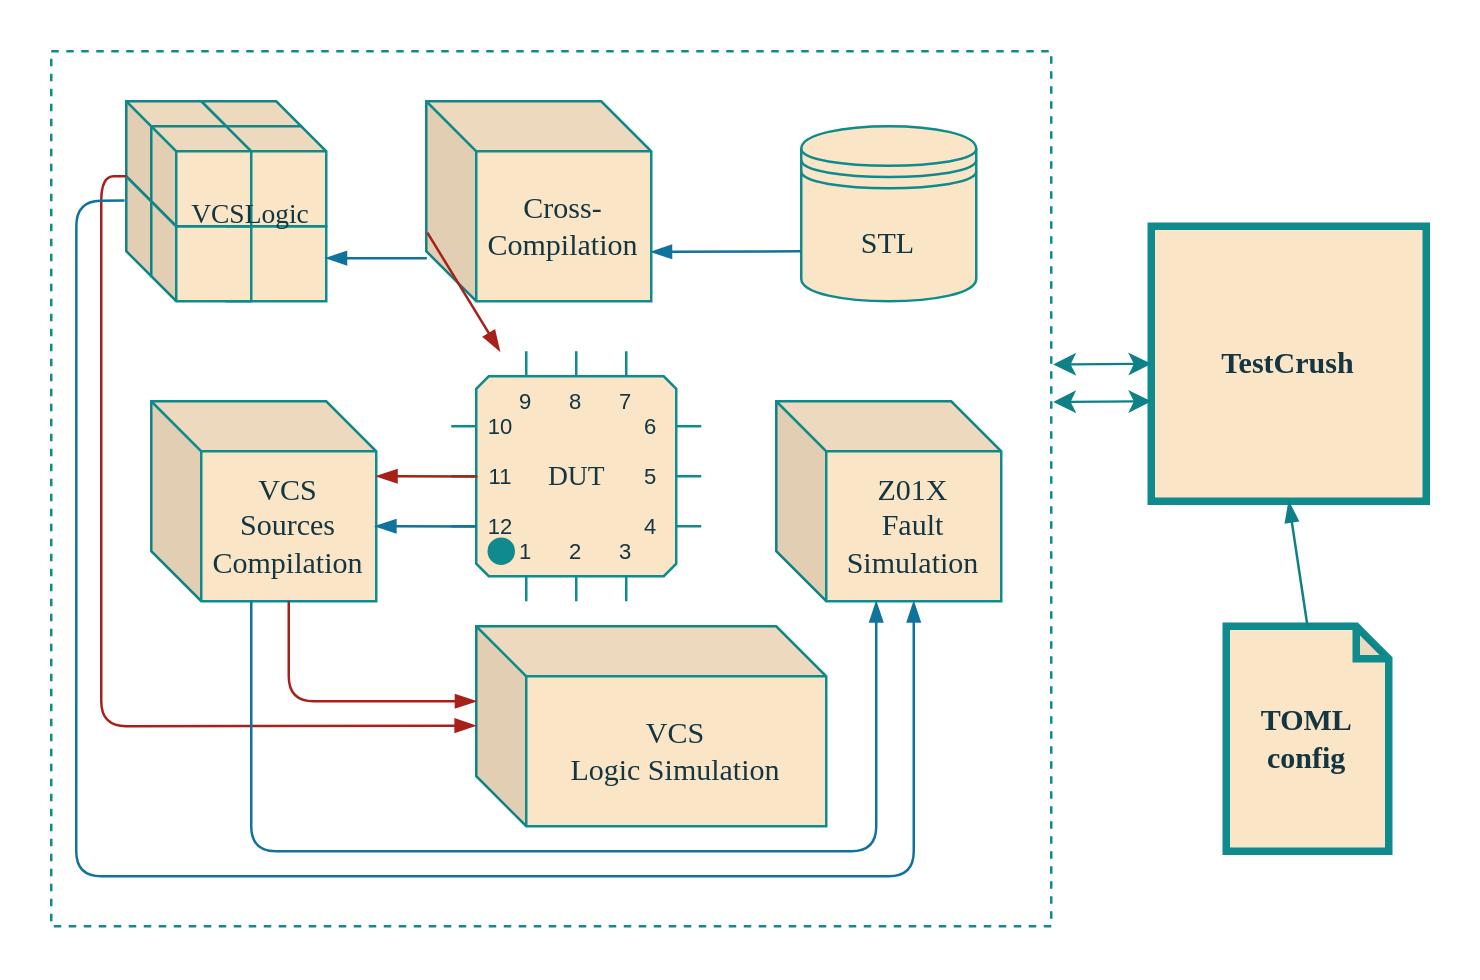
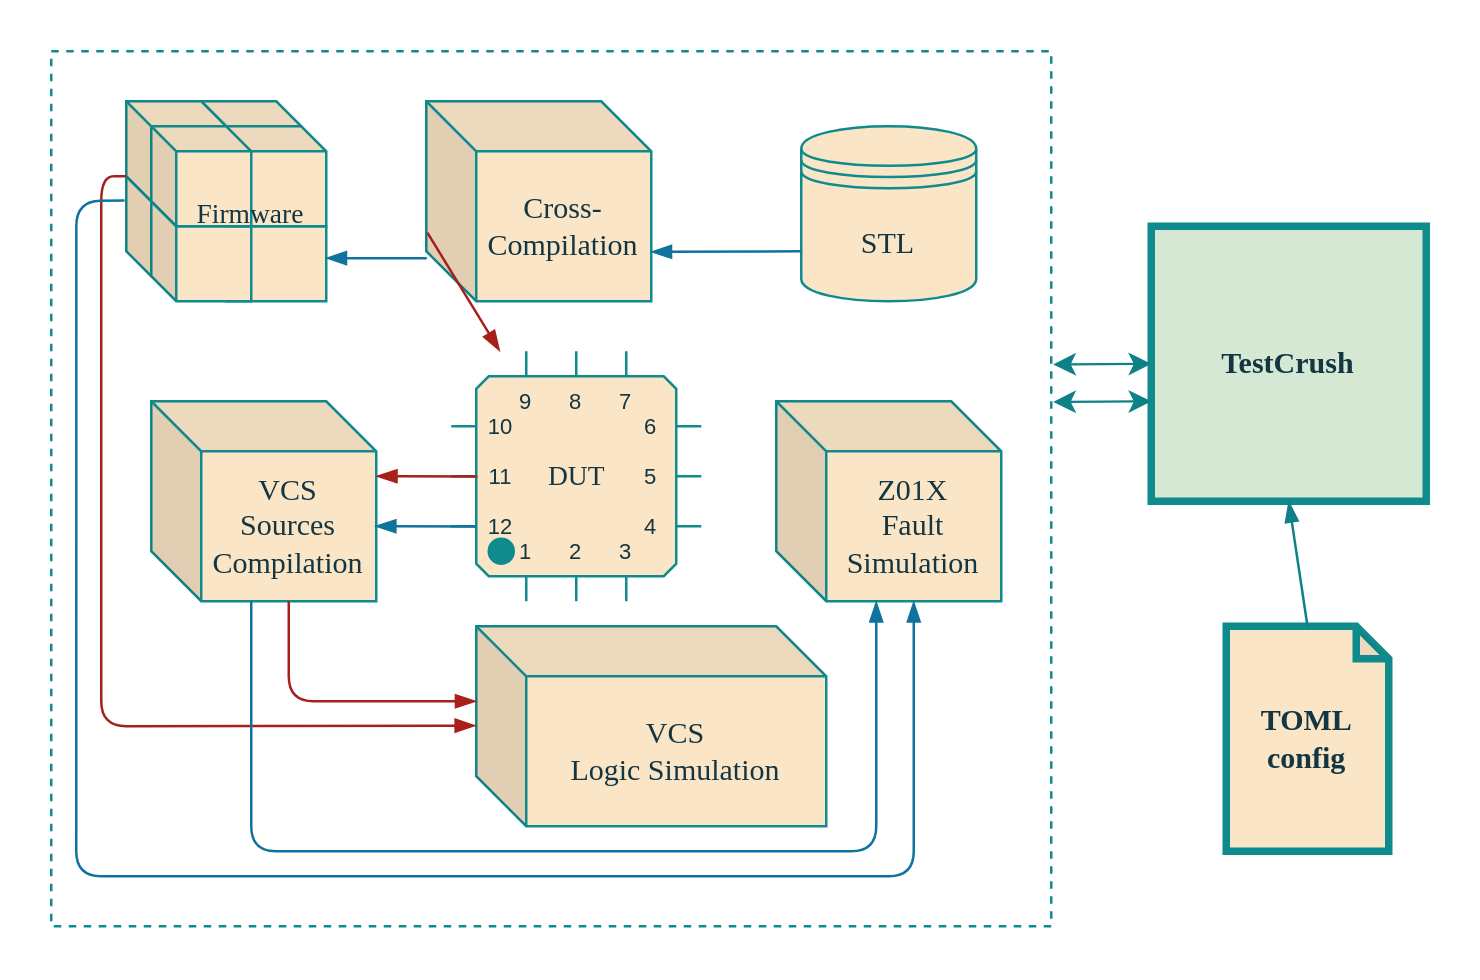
  <mxCell id="0" />
  <mxCell id="1" parent="0" />
  <mxCell id="2" value="" style="shape=cube;whiteSpace=wrap;html=1;boundedLbl=1;backgroundOutline=1;darkOpacity=0.05;darkOpacity2=0.1;fontFamily=Garamond;fillColor=#FAE5C7;strokeColor=#0F8B8D;labelBackgroundColor=none;fontColor=#143642;size=10;" vertex="1" parent="1"><mxGeometry x="80" y="70" width="40" height="40" as="geometry" /></mxCell>
  <mxCell id="3" value="" style="shape=cube;whiteSpace=wrap;html=1;boundedLbl=1;backgroundOutline=1;darkOpacity=0.05;darkOpacity2=0.1;fontFamily=Garamond;fillColor=#FAE5C7;strokeColor=#0F8B8D;labelBackgroundColor=none;fontColor=#143642;size=10;" vertex="1" parent="1"><mxGeometry x="80" y="80" width="50" height="40" as="geometry" /></mxCell>
- <mxCell id="4" value="&lt;b&gt;&lt;font face=&quot;Garamond&quot;&gt;TestCrush&lt;/font&gt;&lt;/b&gt;" style="whiteSpace=wrap;html=1;aspect=fixed;strokeWidth=3;fillColor=#FAE5C7;strokeColor=#0F8B8D;labelBackgroundColor=none;fontColor=#143642;" vertex="1" parent="1"><mxGeometry x="460" y="90" width="110" height="110" as="geometry" /></mxCell>
+ <mxCell id="4" value="&lt;b&gt;&lt;font face=&quot;Garamond&quot;&gt;TestCrush&lt;/font&gt;&lt;/b&gt;" style="whiteSpace=wrap;html=1;aspect=fixed;strokeWidth=3;fillColor=#d5e8d4;strokeColor=#0F8B8D;labelBackgroundColor=none;fontColor=#143642;" vertex="1" parent="1"><mxGeometry x="460" y="90" width="110" height="110" as="geometry" /></mxCell>
  <mxCell id="5" value="&lt;font face=&quot;Garamond&quot;&gt;&lt;b&gt;TOML&lt;br&gt;config&lt;/b&gt;&lt;/font&gt;" style="shape=note;whiteSpace=wrap;html=1;backgroundOutline=1;darkOpacity=0.05;fontFamily=Lucida Console;size=13;strokeWidth=3;fillColor=#FAE5C7;strokeColor=#0F8B8D;labelBackgroundColor=none;fontColor=#143642;" vertex="1" parent="1"><mxGeometry x="490" y="250" width="65" height="90" as="geometry" /></mxCell>
  <mxCell id="6" value="STL" style="shape=datastore;whiteSpace=wrap;html=1;fontFamily=Garamond;strokeWidth=1;fillColor=#FAE5C7;strokeColor=#0F8B8D;labelBackgroundColor=none;fontColor=#143642;" vertex="1" parent="1"><mxGeometry x="320" y="50" width="70" height="70" as="geometry" /></mxCell>
  <mxCell id="7" value="Cross-Compilation" style="shape=cube;whiteSpace=wrap;html=1;boundedLbl=1;backgroundOutline=1;darkOpacity=0.05;darkOpacity2=0.1;fontFamily=Garamond;fillColor=#FAE5C7;strokeColor=#0F8B8D;labelBackgroundColor=none;fontColor=#143642;" vertex="1" parent="1"><mxGeometry x="170" y="40" width="90" height="80" as="geometry" /></mxCell>
  <mxCell id="8" value="VCS&lt;br style=&quot;border-color: var(--border-color);&quot;&gt;Sources&lt;br style=&quot;border-color: var(--border-color);&quot;&gt;Compilation" style="shape=cube;whiteSpace=wrap;html=1;boundedLbl=1;backgroundOutline=1;darkOpacity=0.05;darkOpacity2=0.1;fontFamily=Garamond;fillColor=#FAE5C7;strokeColor=#0F8B8D;labelBackgroundColor=none;fontColor=#143642;" vertex="1" parent="1"><mxGeometry x="60" y="160" width="90" height="80" as="geometry" /></mxCell>
  <mxCell id="9" value="VCS&lt;br style=&quot;border-color: var(--border-color);&quot;&gt;Logic Simulation" style="shape=cube;whiteSpace=wrap;html=1;boundedLbl=1;backgroundOutline=1;darkOpacity=0.05;darkOpacity2=0.1;fontFamily=Garamond;fillColor=#FAE5C7;strokeColor=#0F8B8D;labelBackgroundColor=none;fontColor=#143642;" vertex="1" parent="1"><mxGeometry x="190" y="250" width="140" height="80" as="geometry" /></mxCell>
  <mxCell id="10" value="Z01X&lt;br&gt;Fault&lt;br&gt;Simulation" style="shape=cube;whiteSpace=wrap;html=1;boundedLbl=1;backgroundOutline=1;darkOpacity=0.05;darkOpacity2=0.1;fontFamily=Garamond;fillColor=#FAE5C7;strokeColor=#0F8B8D;labelBackgroundColor=none;fontColor=#143642;" vertex="1" parent="1"><mxGeometry x="310" y="160" width="90" height="80" as="geometry" /></mxCell>
  <mxCell id="11" value="&lt;font face=&quot;Garamond&quot;&gt;DUT&lt;/font&gt;" style="shadow=0;dashed=0;align=center;html=1;strokeWidth=1;shape=mxgraph.electrical.logic_gates.qfp_ic;labelNames=a,b,c,d,e,f,g,h,i,j,k,l,m,n,o,p,q,r,s,t,u,v,w,x,y,z,a1,b1,c1,d1,e1,f1,g1,h1,i1,j1,k1,l1,m1,n1;hachureGap=4;strokeColor=#0F8B8D;fontFamily=Architects Daughter;fontSource=https%3A%2F%2Ffonts.googleapis.com%2Fcss%3Ffamily%3DArchitects%2BDaughter;fontSize=11;fontColor=#143642;fillColor=#FAE5C7;" vertex="1" parent="1"><mxGeometry x="180" y="140" width="100" height="100" as="geometry" /></mxCell>
  <mxCell id="12" value="" style="shape=cube;whiteSpace=wrap;html=1;boundedLbl=1;backgroundOutline=1;darkOpacity=0.05;darkOpacity2=0.1;fontFamily=Garamond;fillColor=#FAE5C7;strokeColor=#0F8B8D;labelBackgroundColor=none;fontColor=#143642;size=10;" vertex="1" parent="1"><mxGeometry x="50" y="70" width="40" height="40" as="geometry" /></mxCell>
  <mxCell id="13" value="" style="shape=cube;whiteSpace=wrap;html=1;boundedLbl=1;backgroundOutline=1;darkOpacity=0.05;darkOpacity2=0.1;fontFamily=Garamond;fillColor=#FAE5C7;strokeColor=#0F8B8D;labelBackgroundColor=none;fontColor=#143642;size=10;" vertex="1" parent="1"><mxGeometry x="60" y="80" width="40" height="40" as="geometry" /></mxCell>
  <mxCell id="14" value="" style="shape=cube;whiteSpace=wrap;html=1;boundedLbl=1;backgroundOutline=1;darkOpacity=0.05;darkOpacity2=0.1;fontFamily=Garamond;fillColor=#FAE5C7;strokeColor=#0F8B8D;labelBackgroundColor=none;fontColor=#143642;size=10;" vertex="1" parent="1"><mxGeometry x="80" y="40" width="40" height="40" as="geometry" /></mxCell>
  <mxCell id="15" value="" style="shape=cube;whiteSpace=wrap;html=1;boundedLbl=1;backgroundOutline=1;darkOpacity=0.05;darkOpacity2=0.1;fontFamily=Garamond;fillColor=#FAE5C7;strokeColor=#0F8B8D;labelBackgroundColor=none;fontColor=#143642;size=10;" vertex="1" parent="1"><mxGeometry x="80" y="50" width="50" height="40" as="geometry" /></mxCell>
  <mxCell id="16" value="" style="shape=cube;whiteSpace=wrap;html=1;boundedLbl=1;backgroundOutline=1;darkOpacity=0.05;darkOpacity2=0.1;fontFamily=Garamond;fillColor=#FAE5C7;strokeColor=#0F8B8D;labelBackgroundColor=none;fontColor=#143642;size=10;" vertex="1" parent="1"><mxGeometry x="50" y="40" width="40" height="40" as="geometry" /></mxCell>
  <mxCell id="17" value="" style="shape=cube;whiteSpace=wrap;html=1;boundedLbl=1;backgroundOutline=1;darkOpacity=0.05;darkOpacity2=0.1;fontFamily=Garamond;fillColor=#FAE5C7;strokeColor=#0F8B8D;labelBackgroundColor=none;fontColor=#143642;size=10;" vertex="1" parent="1"><mxGeometry x="60" y="50" width="40" height="40" as="geometry" /></mxCell>
- <mxCell id="18" value="VCSLogic" style="text;html=1;strokeColor=none;fillColor=none;align=center;verticalAlign=middle;whiteSpace=wrap;rounded=0;fontSize=11;fontFamily=Garamond;fontColor=#143642;" vertex="1" parent="1"><mxGeometry x="70" y="70" width="60" height="30" as="geometry" /></mxCell>
+ <mxCell id="18" value="Firmware" style="text;html=1;strokeColor=none;fillColor=none;align=center;verticalAlign=middle;whiteSpace=wrap;rounded=0;fontSize=11;fontFamily=Garamond;fontColor=#143642;" vertex="1" parent="1"><mxGeometry x="70" y="70" width="60" height="30" as="geometry" /></mxCell>
  <mxCell id="19" value="" style="endArrow=blockThin;html=1;rounded=1;sketch=0;hachureGap=4;jiggle=2;curveFitting=1;strokeColor=#A8201A;strokeWidth=1;fontFamily=Garamond;fontSize=11;fontColor=#143642;fillColor=#FAE5C7;exitX=0.005;exitY=0.657;exitDx=0;exitDy=0;endFill=1;exitPerimeter=0;" edge="1" parent="1" source="7" target="11"><mxGeometry width="50" height="50" relative="1" as="geometry"><mxPoint x="180.63" y="84.7" as="sourcePoint" /><mxPoint x="120" y="85.3" as="targetPoint" /></mxGeometry></mxCell>
  <mxCell id="20" value="" style="endArrow=blockThin;html=1;rounded=1;sketch=0;hachureGap=4;jiggle=2;curveFitting=1;strokeColor=#A8201A;strokeWidth=1;fontFamily=Garamond;fontSize=11;fontColor=#143642;fillColor=#FAE5C7;entryX=-0.001;entryY=0.497;entryDx=0;entryDy=0;exitX=0;exitY=0;exitDx=0;exitDy=30;endFill=1;exitPerimeter=0;entryPerimeter=0;" edge="1" parent="1" source="16" target="9"><mxGeometry width="50" height="50" relative="1" as="geometry"><mxPoint x="180.45" y="102.56" as="sourcePoint" /><mxPoint x="140" y="102.5" as="targetPoint" /><Array as="points"><mxPoint x="40" y="70" /><mxPoint x="40" y="290" /></Array></mxGeometry></mxCell>
  <mxCell id="21" value="" style="endArrow=blockThin;html=1;rounded=1;sketch=0;hachureGap=4;jiggle=2;curveFitting=1;strokeColor=#A8201A;strokeWidth=1;fontFamily=Garamond;fontSize=11;fontColor=#143642;fillColor=#FAE5C7;entryX=1;entryY=0.75;entryDx=0;entryDy=0;exitX=0.005;exitY=0.657;exitDx=0;exitDy=0;endFill=1;exitPerimeter=0;" edge="1" parent="1"><mxGeometry width="50" height="50" relative="1" as="geometry"><mxPoint x="190.45" y="190.06" as="sourcePoint" /><mxPoint x="150" y="190" as="targetPoint" /></mxGeometry></mxCell>
  <mxCell id="22" value="" style="endArrow=blockThin;html=1;rounded=1;sketch=0;hachureGap=4;jiggle=2;curveFitting=1;strokeColor=#A8201A;strokeWidth=1;fontFamily=Garamond;fontSize=11;fontColor=#143642;fillColor=#FAE5C7;entryX=0;entryY=0;entryDx=0;entryDy=30;exitX=0;exitY=0;exitDx=55;exitDy=80;endFill=1;exitPerimeter=0;entryPerimeter=0;" edge="1" parent="1" source="8" target="9"><mxGeometry width="50" height="50" relative="1" as="geometry"><mxPoint x="200.45" y="200.06" as="sourcePoint" /><mxPoint x="160" y="200" as="targetPoint" /><Array as="points"><mxPoint x="115" y="280" /></Array></mxGeometry></mxCell>
  <mxCell id="23" value="" style="endArrow=blockThin;html=1;rounded=1;sketch=0;hachureGap=4;jiggle=2;curveFitting=1;strokeColor=#10739e;strokeWidth=1;fontFamily=Garamond;fontSize=11;fontColor=#143642;fillColor=#b1ddf0;entryX=0;entryY=0;entryDx=90;entryDy=50;entryPerimeter=0;exitX=0.003;exitY=0.568;exitDx=0;exitDy=0;endFill=1;exitPerimeter=0;" edge="1" parent="1"><mxGeometry width="50" height="50" relative="1" as="geometry"><mxPoint x="320" y="100" as="sourcePoint" /><mxPoint x="259.79" y="100.24" as="targetPoint" /></mxGeometry></mxCell>
  <mxCell id="24" value="" style="endArrow=blockThin;html=1;rounded=1;sketch=0;hachureGap=4;jiggle=2;curveFitting=1;strokeColor=#10739e;strokeWidth=1;fontFamily=Garamond;fontSize=11;fontColor=#143642;fillColor=#b1ddf0;entryX=1;entryY=0.75;entryDx=0;entryDy=0;exitX=0.005;exitY=0.657;exitDx=0;exitDy=0;endFill=1;exitPerimeter=0;" edge="1" parent="1"><mxGeometry width="50" height="50" relative="1" as="geometry"><mxPoint x="170.24" y="102.8" as="sourcePoint" /><mxPoint x="129.79" y="102.74" as="targetPoint" /></mxGeometry></mxCell>
  <mxCell id="25" value="" style="endArrow=blockThin;html=1;rounded=1;sketch=0;hachureGap=4;jiggle=2;curveFitting=1;strokeColor=#10739e;strokeWidth=1;fontFamily=Garamond;fontSize=11;fontColor=#143642;fillColor=#b1ddf0;entryX=1;entryY=0.75;entryDx=0;entryDy=0;exitX=0.005;exitY=0.657;exitDx=0;exitDy=0;endFill=1;exitPerimeter=0;" edge="1" parent="1"><mxGeometry width="50" height="50" relative="1" as="geometry"><mxPoint x="190" y="210.06" as="sourcePoint" /><mxPoint x="149.55" y="210" as="targetPoint" /></mxGeometry></mxCell>
  <mxCell id="26" value="" style="endArrow=blockThin;html=1;rounded=1;sketch=0;hachureGap=4;jiggle=2;curveFitting=1;strokeColor=#10739e;strokeWidth=1;fontFamily=Garamond;fontSize=11;fontColor=#143642;fillColor=#b1ddf0;entryX=0;entryY=0;entryDx=55;entryDy=80;exitX=-0.017;exitY=0.242;exitDx=0;exitDy=0;endFill=1;exitPerimeter=0;entryPerimeter=0;" edge="1" parent="1" source="12" target="10"><mxGeometry width="50" height="50" relative="1" as="geometry"><mxPoint x="40.04" y="80" as="sourcePoint" /><mxPoint x="179.95" y="299.76" as="targetPoint" /><Array as="points"><mxPoint x="30.04" y="80" /><mxPoint x="30" y="350" /><mxPoint x="365" y="350" /></Array></mxGeometry></mxCell>
  <mxCell id="27" value="" style="endArrow=blockThin;html=1;rounded=1;sketch=0;hachureGap=4;jiggle=2;curveFitting=1;strokeColor=#10739e;strokeWidth=1;fontFamily=Garamond;fontSize=11;fontColor=#143642;fillColor=#b1ddf0;exitX=0;exitY=0;exitDx=55;exitDy=80;endFill=1;exitPerimeter=0;" edge="1" parent="1"><mxGeometry width="50" height="50" relative="1" as="geometry"><mxPoint x="100" y="240" as="sourcePoint" /><mxPoint x="350" y="240" as="targetPoint" /><Array as="points"><mxPoint x="100" y="340" /><mxPoint x="350" y="340" /></Array></mxGeometry></mxCell>
  <mxCell id="28" value="" style="rounded=0;whiteSpace=wrap;html=1;sketch=0;hachureGap=4;jiggle=2;curveFitting=1;strokeColor=#0F8B8D;strokeWidth=1;fontFamily=Garamond;fontSize=11;fontColor=#143642;fillColor=none;dashed=1;" vertex="1" parent="1"><mxGeometry x="20" y="20" width="400" height="350" as="geometry" /></mxCell>
  <mxCell id="29" value="" style="endArrow=blockThin;html=1;rounded=1;sketch=0;hachureGap=4;jiggle=2;curveFitting=1;strokeColor=#0e8088;strokeWidth=1;fontFamily=Garamond;fontSize=11;fontColor=#143642;fillColor=#b0e3e6;exitX=0.5;exitY=0;exitDx=0;exitDy=0;exitPerimeter=0;entryX=0.5;entryY=1;entryDx=0;entryDy=0;endFill=1;" edge="1" parent="1" source="5" target="4"><mxGeometry width="50" height="50" relative="1" as="geometry"><mxPoint x="320" y="300" as="sourcePoint" /><mxPoint x="370" y="250" as="targetPoint" /></mxGeometry></mxCell>
  <mxCell id="30" value="" style="endArrow=classic;startArrow=classic;html=1;rounded=1;sketch=0;hachureGap=4;jiggle=2;curveFitting=1;strokeColor=#0e8088;strokeWidth=1;fontFamily=Garamond;fontSize=11;fontColor=#143642;fillColor=#b0e3e6;entryX=0;entryY=0.5;entryDx=0;entryDy=0;exitX=1.002;exitY=0.358;exitDx=0;exitDy=0;exitPerimeter=0;" edge="1" parent="1" source="28" target="4"><mxGeometry width="50" height="50" relative="1" as="geometry"><mxPoint x="300" y="180" as="sourcePoint" /><mxPoint x="350" y="130" as="targetPoint" /></mxGeometry></mxCell>
  <mxCell id="31" value="" style="endArrow=classic;startArrow=classic;html=1;rounded=1;sketch=0;hachureGap=4;jiggle=2;curveFitting=1;strokeColor=#0e8088;strokeWidth=1;fontFamily=Garamond;fontSize=11;fontColor=#143642;fillColor=#b0e3e6;entryX=0;entryY=0.5;entryDx=0;entryDy=0;exitX=1.002;exitY=0.358;exitDx=0;exitDy=0;exitPerimeter=0;" edge="1" parent="1"><mxGeometry width="50" height="50" relative="1" as="geometry"><mxPoint x="420.8" y="160.3" as="sourcePoint" /><mxPoint x="460" y="160" as="targetPoint" /></mxGeometry></mxCell>
